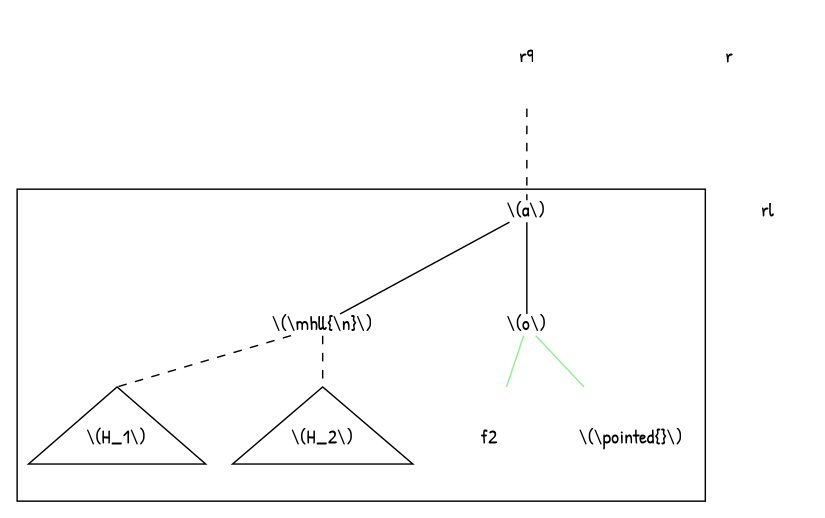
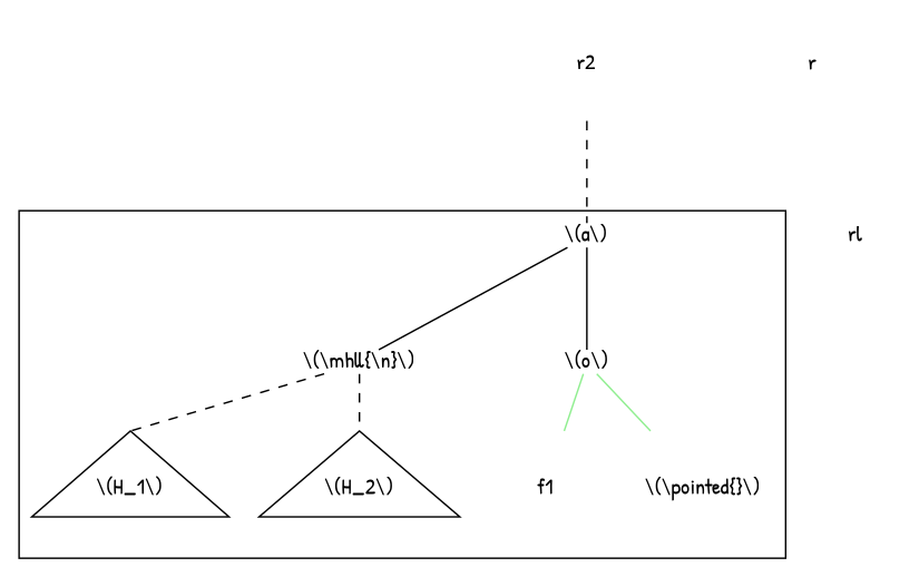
  graph {
    fontname="Patrick Hand"
    splines=false
    node [fontname="Patrick Hand" shape=none]
    edge [fontname="Patrick Hand"]
    n1 [height=1 label="\\(a\\)" shape=plain width=1]
    n2 [height=1 label="\\(\\mhll{\\n}\\)" shape=plain width=1]
    n3 [height=1 label="\\(o\\)" shape=plain width=1]
    n4 [height=1 label="\\(H_1\\)" shape=triangle width=1]
    n5 [height=1 label="\\(H_2\\)" shape=triangle width=1]
-   f1 [height=1 width=1 label=f2]
+   f1 [height=1 width=1]
    n7 [height=1 label="\\(\\pointed{}\\)" width=1]
    r [height=1 width=1]
    rl [height=1 width=1]
-   r2 [height=1 width=1 label=r9]
+   r2 [height=1 width=1]
    subgraph cluster_1 {
      n1
      n2
      n3
      n4
      n5
      f1
      n7
    }
    n1 -- n2
    n1 -- n3
    n2 -- n4 [headport=n style=dashed]
    n2 -- n5 [headport=n style=dashed]
    n3 -- f1 [color=lightgreen]
    n3 -- n7 [color=lightgreen]
    r -- n1 [style=invis]
    r -- rl [style=invis]
    r2 -- n1 [style=dashed]
  }
